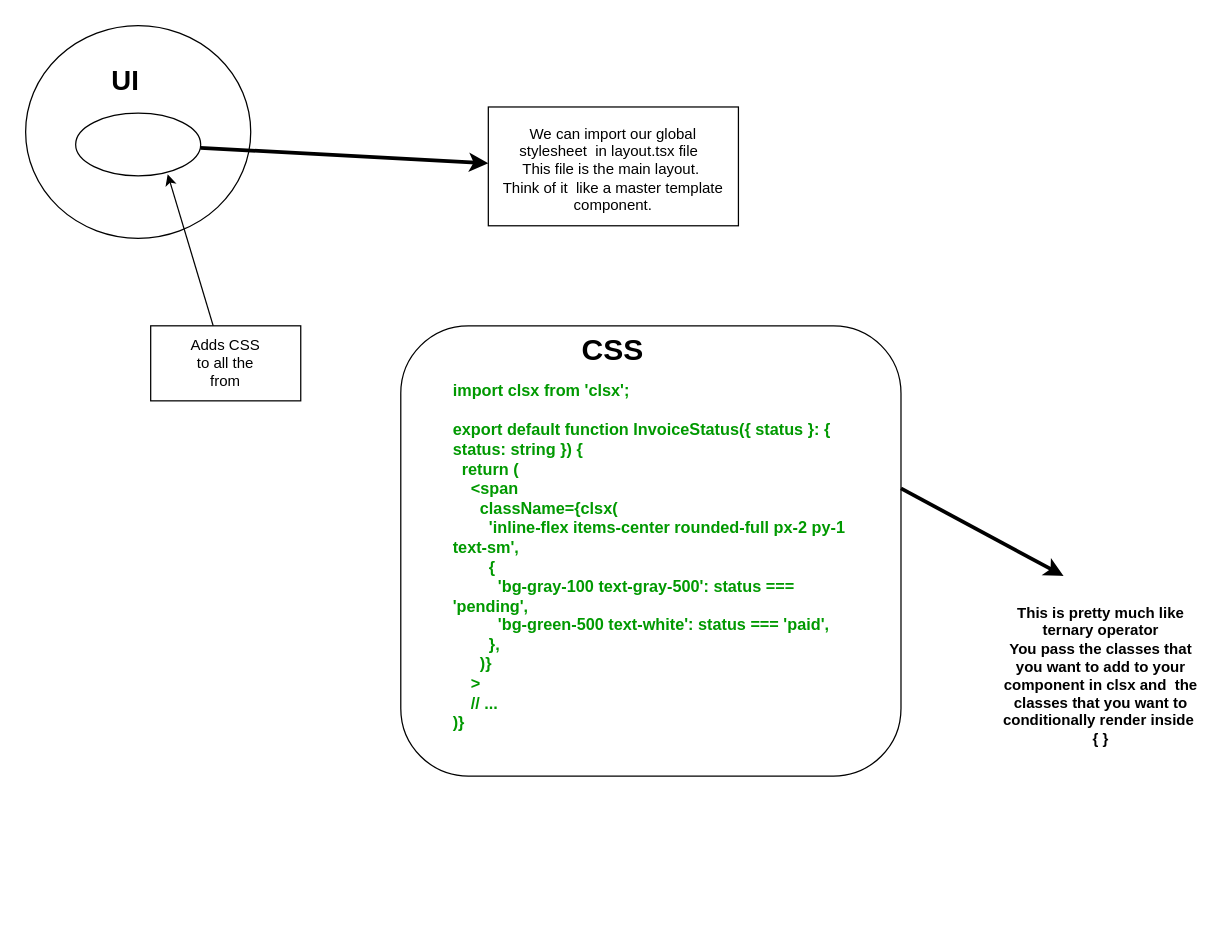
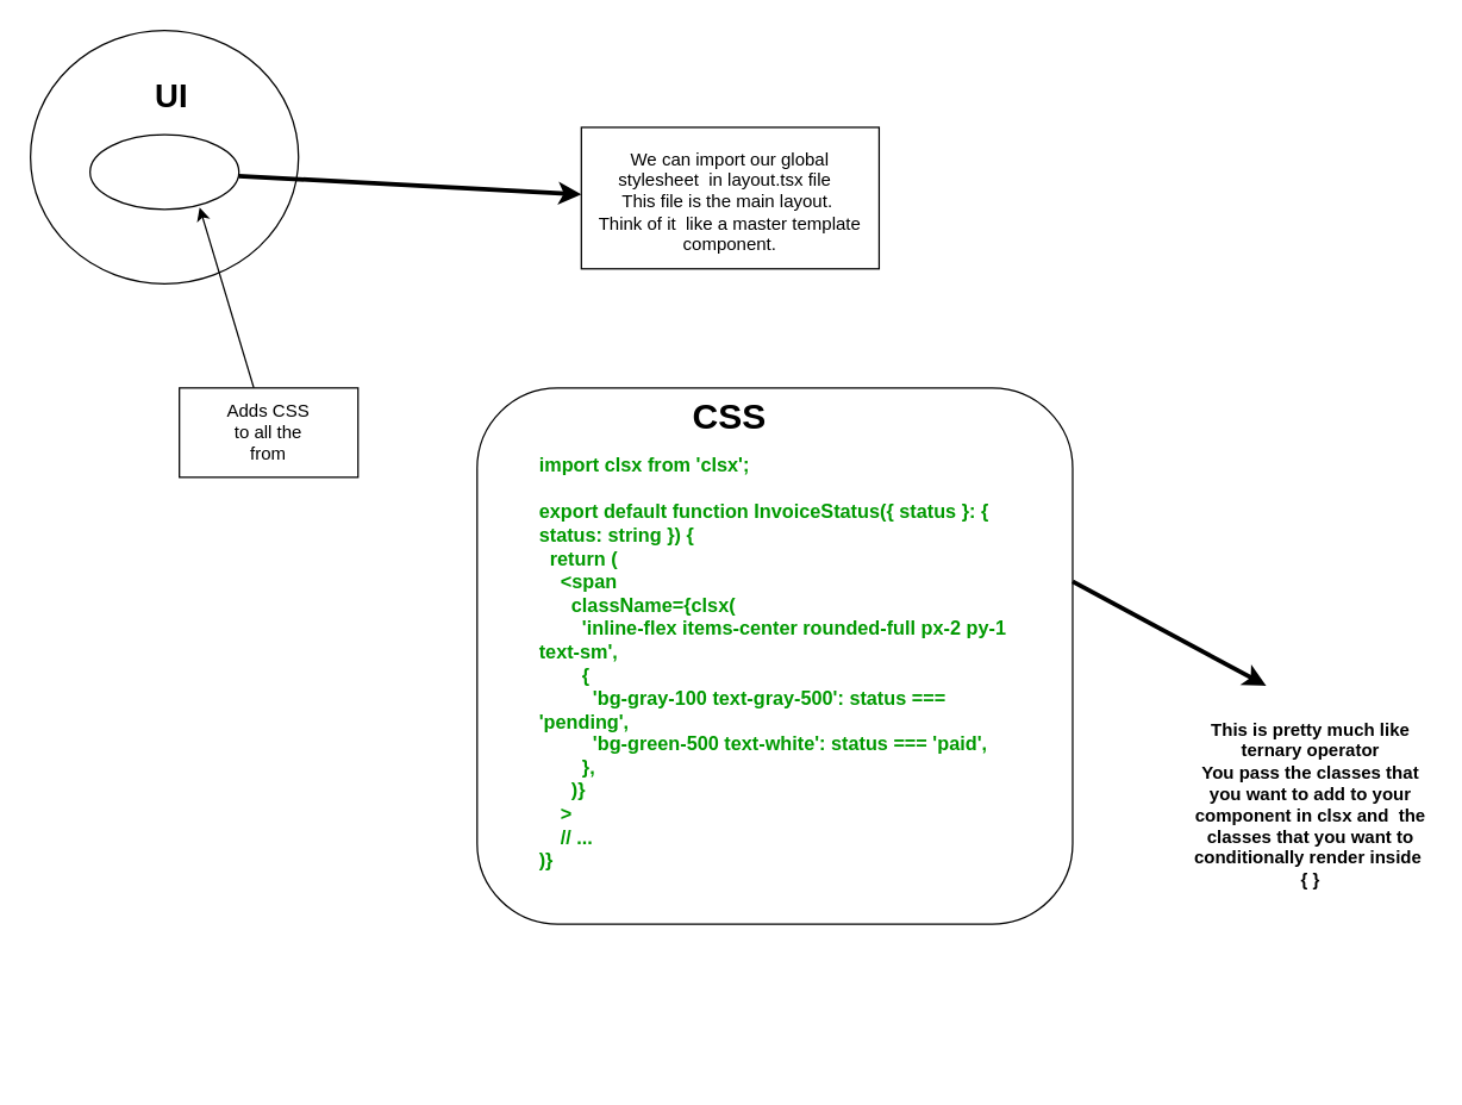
  <mxCell id="0" />
  <mxCell id="1" parent="0" />
  <mxCell id="2" value="" style="rounded=0;whiteSpace=wrap;html=1;" vertex="1" parent="1"><mxGeometry x="390" y="85" width="200" height="95" as="geometry" /></mxCell>
  <mxCell id="3" value="" style="ellipse;whiteSpace=wrap;html=1;" vertex="1" parent="1"><mxGeometry x="20" y="20" width="180" height="170" as="geometry" /></mxCell>
- <mxCell id="4" value="&lt;font style=&quot;font-size: 22px;&quot;&gt;&lt;b&gt;UI&lt;/b&gt;&lt;/font&gt;" style="text;html=1;strokeColor=none;fillColor=none;align=center;verticalAlign=middle;whiteSpace=wrap;rounded=0;" vertex="1" parent="1"><mxGeometry x="70" y="50" width="60" height="30" as="geometry" /></mxCell>
+ <mxCell id="4" value="&lt;font style=&quot;font-size: 22px;&quot;&gt;&lt;b&gt;UI&lt;/b&gt;&lt;/font&gt;" style="text;html=1;strokeColor=none;fillColor=none;align=center;verticalAlign=middle;whiteSpace=wrap;rounded=0;" vertex="1" parent="1"><mxGeometry x="85" y="50" width="60" height="30" as="geometry" /></mxCell>
  <mxCell id="5" value="" style="ellipse;whiteSpace=wrap;html=1;" vertex="1" parent="1"><mxGeometry x="60" y="90" width="100" height="50" as="geometry" /></mxCell>
  <mxCell id="6" value="" style="endArrow=classic;html=1;rounded=0;entryX=0.736;entryY=0.976;entryDx=0;entryDy=0;entryPerimeter=0;" edge="1" parent="1" target="5"><mxGeometry width="50" height="50" relative="1" as="geometry"><mxPoint x="170" y="260" as="sourcePoint" /><mxPoint x="400" y="220" as="targetPoint" /></mxGeometry></mxCell>
  <mxCell id="7" value="" style="rounded=0;whiteSpace=wrap;html=1;" vertex="1" parent="1"><mxGeometry x="120" y="260" width="120" height="60" as="geometry" /></mxCell>
  <mxCell id="8" value="Adds CSS to all the from" style="text;html=1;strokeColor=none;fillColor=none;align=center;verticalAlign=middle;whiteSpace=wrap;rounded=0;" vertex="1" parent="1"><mxGeometry x="150" y="275" width="60" height="30" as="geometry" /></mxCell>
  <mxCell id="9" value="" style="endArrow=classic;html=1;rounded=0;strokeWidth=3;" edge="1" parent="1" source="5"><mxGeometry width="50" height="50" relative="1" as="geometry"><mxPoint x="350" y="270" as="sourcePoint" /><mxPoint x="390" y="130" as="targetPoint" /></mxGeometry></mxCell>
  <mxCell id="10" value="We can import our global stylesheet&amp;nbsp; in layout.tsx file&amp;nbsp;&amp;nbsp;&lt;br&gt;This file is the main layout.&amp;nbsp;&lt;br&gt;Think of it&amp;nbsp; like a master template component." style="text;html=1;strokeColor=none;fillColor=none;align=center;verticalAlign=middle;whiteSpace=wrap;rounded=0;" vertex="1" parent="1"><mxGeometry x="400" y="120" width="180" height="30" as="geometry" /></mxCell>
  <mxCell id="11" value="" style="rounded=1;whiteSpace=wrap;html=1;" vertex="1" parent="1"><mxGeometry x="320" y="260" width="400" height="360" as="geometry" /></mxCell>
  <mxCell id="12" value="&lt;h1&gt;&lt;span style=&quot;background-color: initial;&quot;&gt;CSS&lt;/span&gt;&lt;br&gt;&lt;/h1&gt;&lt;div&gt;&lt;span style=&quot;background-color: initial;&quot;&gt;&lt;br&gt;&lt;/span&gt;&lt;/div&gt;" style="text;html=1;strokeColor=none;fillColor=none;spacing=5;spacingTop=-20;whiteSpace=wrap;overflow=hidden;rounded=0;" vertex="1" parent="1"><mxGeometry x="460" y="260" width="400" height="180" as="geometry" /></mxCell>
  <mxCell id="13" value="&lt;div style=&quot;font-size: 13px;&quot;&gt;&lt;b&gt;&lt;font color=&quot;#009900&quot; style=&quot;font-size: 13px;&quot;&gt;import clsx from 'clsx';&lt;/font&gt;&lt;/b&gt;&lt;/div&gt;&lt;div style=&quot;font-size: 13px;&quot;&gt;&lt;b&gt;&lt;font color=&quot;#009900&quot; style=&quot;font-size: 13px;&quot;&gt;&amp;nbsp;&lt;/font&gt;&lt;/b&gt;&lt;/div&gt;&lt;div style=&quot;font-size: 13px;&quot;&gt;&lt;b&gt;&lt;font color=&quot;#009900&quot; style=&quot;font-size: 13px;&quot;&gt;export default function InvoiceStatus({ status }: { status: string }) {&lt;/font&gt;&lt;/b&gt;&lt;/div&gt;&lt;div style=&quot;font-size: 13px;&quot;&gt;&lt;b&gt;&lt;font color=&quot;#009900&quot; style=&quot;font-size: 13px;&quot;&gt;&amp;nbsp; return (&lt;/font&gt;&lt;/b&gt;&lt;/div&gt;&lt;div style=&quot;font-size: 13px;&quot;&gt;&lt;b&gt;&lt;font color=&quot;#009900&quot; style=&quot;font-size: 13px;&quot;&gt;&amp;nbsp; &amp;nbsp; &amp;lt;span&lt;/font&gt;&lt;/b&gt;&lt;/div&gt;&lt;div style=&quot;font-size: 13px;&quot;&gt;&lt;b&gt;&lt;font color=&quot;#009900&quot; style=&quot;font-size: 13px;&quot;&gt;&amp;nbsp; &amp;nbsp; &amp;nbsp; className={clsx(&lt;/font&gt;&lt;/b&gt;&lt;/div&gt;&lt;div style=&quot;font-size: 13px;&quot;&gt;&lt;b&gt;&lt;font color=&quot;#009900&quot; style=&quot;font-size: 13px;&quot;&gt;&amp;nbsp; &amp;nbsp; &amp;nbsp; &amp;nbsp; 'inline-flex items-center rounded-full px-2 py-1 text-sm',&lt;/font&gt;&lt;/b&gt;&lt;/div&gt;&lt;div style=&quot;font-size: 13px;&quot;&gt;&lt;b&gt;&lt;font color=&quot;#009900&quot; style=&quot;font-size: 13px;&quot;&gt;&amp;nbsp; &amp;nbsp; &amp;nbsp; &amp;nbsp; {&lt;/font&gt;&lt;/b&gt;&lt;/div&gt;&lt;div style=&quot;font-size: 13px;&quot;&gt;&lt;b&gt;&lt;font color=&quot;#009900&quot; style=&quot;font-size: 13px;&quot;&gt;&amp;nbsp; &amp;nbsp; &amp;nbsp; &amp;nbsp; &amp;nbsp; 'bg-gray-100 text-gray-500': status === 'pending',&lt;/font&gt;&lt;/b&gt;&lt;/div&gt;&lt;div style=&quot;font-size: 13px;&quot;&gt;&lt;b&gt;&lt;font color=&quot;#009900&quot; style=&quot;font-size: 13px;&quot;&gt;&amp;nbsp; &amp;nbsp; &amp;nbsp; &amp;nbsp; &amp;nbsp; 'bg-green-500 text-white': status === 'paid',&lt;/font&gt;&lt;/b&gt;&lt;/div&gt;&lt;div style=&quot;font-size: 13px;&quot;&gt;&lt;b&gt;&lt;font color=&quot;#009900&quot; style=&quot;font-size: 13px;&quot;&gt;&amp;nbsp; &amp;nbsp; &amp;nbsp; &amp;nbsp; },&lt;/font&gt;&lt;/b&gt;&lt;/div&gt;&lt;div style=&quot;font-size: 13px;&quot;&gt;&lt;b&gt;&lt;font color=&quot;#009900&quot; style=&quot;font-size: 13px;&quot;&gt;&amp;nbsp; &amp;nbsp; &amp;nbsp; )}&lt;/font&gt;&lt;/b&gt;&lt;/div&gt;&lt;div style=&quot;font-size: 13px;&quot;&gt;&lt;b&gt;&lt;font color=&quot;#009900&quot; style=&quot;font-size: 13px;&quot;&gt;&amp;nbsp; &amp;nbsp; &amp;gt;&lt;/font&gt;&lt;/b&gt;&lt;/div&gt;&lt;div style=&quot;font-size: 13px;&quot;&gt;&lt;b&gt;&lt;font color=&quot;#009900&quot; style=&quot;font-size: 13px;&quot;&gt;&amp;nbsp; &amp;nbsp; // ...&lt;/font&gt;&lt;/b&gt;&lt;/div&gt;&lt;div style=&quot;font-size: 13px;&quot;&gt;&lt;b&gt;&lt;font color=&quot;#009900&quot; style=&quot;font-size: 13px;&quot;&gt;)}&lt;/font&gt;&lt;/b&gt;&lt;/div&gt;" style="text;html=1;strokeColor=none;fillColor=none;align=left;verticalAlign=middle;whiteSpace=wrap;rounded=0;" vertex="1" parent="1"><mxGeometry x="360" y="170" width="335" height="550" as="geometry" /></mxCell>
  <mxCell id="14" value="" style="endArrow=classic;html=1;rounded=0;strokeWidth=3;" edge="1" parent="1"><mxGeometry width="50" height="50" relative="1" as="geometry"><mxPoint x="720" y="390" as="sourcePoint" /><mxPoint x="850" y="460" as="targetPoint" /></mxGeometry></mxCell>
  <mxCell id="15" value="&lt;b&gt;This is pretty much like ternary operator&lt;br&gt;You pass the classes that you want to add to your component in clsx and&amp;nbsp; the classes that you want to conditionally render inside&amp;nbsp;&lt;br&gt;{ }&lt;/b&gt;" style="text;html=1;strokeColor=none;fillColor=none;align=center;verticalAlign=middle;whiteSpace=wrap;rounded=0;" vertex="1" parent="1"><mxGeometry x="800" y="470" width="160" height="140" as="geometry" /></mxCell>
